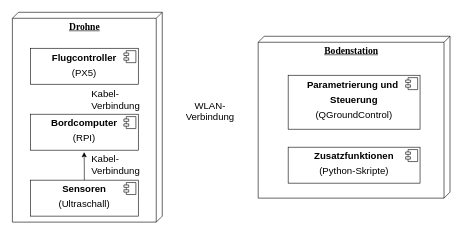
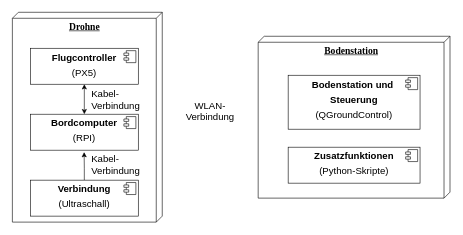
  <mxCell id="0" />
  <mxCell id="1" parent="0" />
  <mxCell id="2" value="&lt;font size=&quot;1&quot; style=&quot;&quot;&gt;&lt;b style=&quot;font-size: 16px;&quot;&gt;Bodenstation&lt;/b&gt;&lt;/font&gt;" style="verticalAlign=top;align=center;spacingTop=8;spacingLeft=2;spacingRight=12;shape=cube;size=10;direction=south;fontStyle=4;html=1;rounded=0;shadow=0;comic=0;labelBackgroundColor=none;strokeWidth=1;fontFamily=Verdana;fontSize=12" parent="1" vertex="1"><mxGeometry x="430" y="60" width="320" height="270" as="geometry" /></mxCell>
  <mxCell id="3" value="&lt;font size=&quot;1&quot; style=&quot;&quot;&gt;&lt;b style=&quot;font-size: 16px;&quot;&gt;Drohne&lt;/b&gt;&lt;/font&gt;" style="verticalAlign=top;align=center;spacingTop=8;spacingLeft=2;spacingRight=12;shape=cube;size=10;direction=south;fontStyle=4;html=1;rounded=0;shadow=0;comic=0;labelBackgroundColor=none;strokeWidth=1;fontFamily=Verdana;fontSize=12" parent="1" vertex="1"><mxGeometry x="20" y="20" width="250" height="350" as="geometry" /></mxCell>
  <mxCell id="4" value="&lt;p style=&quot;margin: 6px 0px 0px; text-align: center; font-size: 16px;&quot;&gt;&lt;b style=&quot;background-color: initial;&quot;&gt;Flugcontroller&lt;/b&gt;&lt;br&gt;&lt;/p&gt;&lt;p style=&quot;margin: 6px 0px 0px; text-align: center; font-size: 16px;&quot;&gt;&lt;span style=&quot;background-color: initial;&quot;&gt;(PX5)&lt;/span&gt;&lt;/p&gt;" style="align=left;overflow=fill;html=1;dropTarget=0;fontSize=14;" parent="1" vertex="1"><mxGeometry x="50" y="80" width="180" height="60" as="geometry" /></mxCell>
  <mxCell id="5" value="" style="shape=component;jettyWidth=8;jettyHeight=4;fontSize=14;" parent="4" vertex="1"><mxGeometry x="1" width="20" height="20" relative="1" as="geometry"><mxPoint x="-24" y="4" as="offset" /></mxGeometry></mxCell>
+ <mxCell id="6" style="edgeStyle=orthogonalEdgeStyle;rounded=0;orthogonalLoop=1;jettySize=auto;html=1;exitX=0.5;exitY=0;exitDx=0;exitDy=0;entryX=0.5;entryY=1;entryDx=0;entryDy=0;fontSize=16;startArrow=classic;startFill=1;" parent="1" source="7" target="4" edge="1"><mxGeometry relative="1" as="geometry" /></mxCell>
  <mxCell id="7" value="&lt;p style=&quot;margin: 6px 0px 0px; text-align: center; font-size: 16px;&quot;&gt;&lt;b style=&quot;background-color: initial;&quot;&gt;Bordcomputer&lt;/b&gt;&lt;br&gt;&lt;/p&gt;&lt;p style=&quot;margin: 6px 0px 0px; text-align: center; font-size: 16px;&quot;&gt;(RPI)&lt;/p&gt;" style="align=left;overflow=fill;html=1;dropTarget=0;fontSize=14;" parent="1" vertex="1"><mxGeometry x="50" y="190" width="180" height="60" as="geometry" /></mxCell>
  <mxCell id="8" value="" style="shape=component;jettyWidth=8;jettyHeight=4;fontSize=14;" parent="7" vertex="1"><mxGeometry x="1" width="20" height="20" relative="1" as="geometry"><mxPoint x="-24" y="4" as="offset" /></mxGeometry></mxCell>
- <mxCell id="9" value="&lt;p style=&quot;margin: 6px 0px 0px; text-align: center; font-size: 16px;&quot;&gt;&lt;b style=&quot;background-color: initial;&quot;&gt;Parametrierung und&amp;nbsp;&lt;/b&gt;&lt;/p&gt;&lt;p style=&quot;margin: 6px 0px 0px; text-align: center; font-size: 16px;&quot;&gt;&lt;b style=&quot;background-color: initial;&quot;&gt;Steuerung&lt;/b&gt;&lt;br&gt;&lt;/p&gt;&lt;p style=&quot;margin: 6px 0px 0px; text-align: center; font-size: 16px;&quot;&gt;&lt;span style=&quot;background-color: initial;&quot;&gt;(QGroundControl)&lt;/span&gt;&lt;/p&gt;" style="align=left;overflow=fill;html=1;dropTarget=0;fontSize=14;" parent="1" vertex="1"><mxGeometry x="480" y="125" width="220" height="90" as="geometry" /></mxCell>
+ <mxCell id="9" value="&lt;p style=&quot;margin: 6px 0px 0px; text-align: center; font-size: 16px;&quot;&gt;&lt;b style=&quot;background-color: initial;&quot;&gt;Bodenstation und&amp;nbsp;&lt;/b&gt;&lt;/p&gt;&lt;p style=&quot;margin: 6px 0px 0px; text-align: center; font-size: 16px;&quot;&gt;&lt;b style=&quot;background-color: initial;&quot;&gt;Steuerung&lt;/b&gt;&lt;br&gt;&lt;/p&gt;&lt;p style=&quot;margin: 6px 0px 0px; text-align: center; font-size: 16px;&quot;&gt;&lt;span style=&quot;background-color: initial;&quot;&gt;(QGroundControl)&lt;/span&gt;&lt;/p&gt;" style="align=left;overflow=fill;html=1;dropTarget=0;fontSize=14;" parent="1" vertex="1"><mxGeometry x="480" y="125" width="220" height="90" as="geometry" /></mxCell>
  <mxCell id="10" value="" style="shape=component;jettyWidth=8;jettyHeight=4;fontSize=14;" parent="9" vertex="1"><mxGeometry x="1" width="20" height="20" relative="1" as="geometry"><mxPoint x="-24" y="4" as="offset" /></mxGeometry></mxCell>
  <mxCell id="11" value="&lt;p style=&quot;margin: 6px 0px 0px; text-align: center; font-size: 16px;&quot;&gt;&lt;b&gt;Zusatzfunktionen&lt;/b&gt;&lt;/p&gt;&lt;p style=&quot;margin: 6px 0px 0px; text-align: center; font-size: 16px;&quot;&gt;(Python-Skripte)&lt;/p&gt;" style="align=left;overflow=fill;html=1;dropTarget=0;fontSize=14;" parent="1" vertex="1"><mxGeometry x="480" y="245" width="220" height="60" as="geometry" /></mxCell>
  <mxCell id="12" value="" style="shape=component;jettyWidth=8;jettyHeight=4;fontSize=14;" parent="11" vertex="1"><mxGeometry x="1" width="20" height="20" relative="1" as="geometry"><mxPoint x="-24" y="4" as="offset" /></mxGeometry></mxCell>
  <mxCell id="13" value="Kabel-Verbindung" style="text;html=1;strokeColor=none;fillColor=none;align=left;verticalAlign=middle;whiteSpace=wrap;rounded=0;fontSize=16;" parent="1" vertex="1"><mxGeometry x="150" y="140" width="80" height="50" as="geometry" /></mxCell>
  <mxCell id="14" style="edgeStyle=orthogonalEdgeStyle;rounded=0;orthogonalLoop=1;jettySize=auto;html=1;exitX=0.5;exitY=0;exitDx=0;exitDy=0;entryX=-0.129;entryY=0.065;entryDx=0;entryDy=0;entryPerimeter=0;fontSize=16;startArrow=none;startFill=0;" parent="1" source="15" target="17" edge="1"><mxGeometry relative="1" as="geometry" /></mxCell>
- <mxCell id="15" value="&lt;p style=&quot;margin: 6px 0px 0px; text-align: center; font-size: 16px;&quot;&gt;&lt;b style=&quot;background-color: initial;&quot;&gt;Sensoren&lt;/b&gt;&lt;br&gt;&lt;/p&gt;&lt;p style=&quot;margin: 6px 0px 0px; text-align: center; font-size: 16px;&quot;&gt;(Ultraschall)&lt;/p&gt;" style="align=left;overflow=fill;html=1;dropTarget=0;fontSize=14;" parent="1" vertex="1"><mxGeometry x="50" y="300" width="180" height="60" as="geometry" /></mxCell>
+ <mxCell id="15" value="&lt;p style=&quot;margin: 6px 0px 0px; text-align: center; font-size: 16px;&quot;&gt;&lt;b style=&quot;background-color: initial;&quot;&gt;Verbindung&lt;/b&gt;&lt;br&gt;&lt;/p&gt;&lt;p style=&quot;margin: 6px 0px 0px; text-align: center; font-size: 16px;&quot;&gt;(Ultraschall)&lt;/p&gt;" style="align=left;overflow=fill;html=1;dropTarget=0;fontSize=14;" parent="1" vertex="1"><mxGeometry x="50" y="300" width="180" height="60" as="geometry" /></mxCell>
  <mxCell id="16" value="" style="shape=component;jettyWidth=8;jettyHeight=4;fontSize=14;" parent="15" vertex="1"><mxGeometry x="1" width="20" height="20" relative="1" as="geometry"><mxPoint x="-24" y="4" as="offset" /></mxGeometry></mxCell>
  <mxCell id="17" value="Kabel-Verbindung" style="text;html=1;strokeColor=none;fillColor=none;align=left;verticalAlign=middle;whiteSpace=wrap;rounded=0;fontSize=16;" parent="1" vertex="1"><mxGeometry x="150" y="250" width="80" height="50" as="geometry" /></mxCell>
  <mxCell id="18" value="WLAN-Verbindung" style="text;html=1;strokeColor=none;fillColor=none;align=center;verticalAlign=middle;whiteSpace=wrap;rounded=0;fontSize=16;" parent="1" vertex="1"><mxGeometry x="320" y="160" width="60" height="50" as="geometry" /></mxCell>
